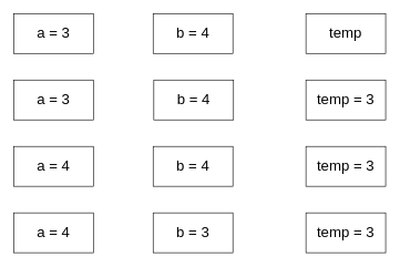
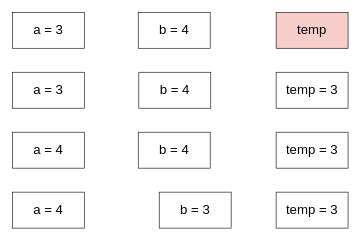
  <mxCell id="0" />
  <mxCell id="1" parent="0" />
  <mxCell id="2" value="a = 3" style="rounded=0;whiteSpace=wrap;html=1;fontSize=22;" parent="1" vertex="1"><mxGeometry x="20" y="20" width="120" height="60" as="geometry" /></mxCell>
  <mxCell id="3" value="&lt;font style=&quot;font-size: 22px&quot;&gt;b = 4&lt;/font&gt;" style="rounded=0;whiteSpace=wrap;html=1;" parent="1" vertex="1"><mxGeometry x="230" y="20" width="120" height="60" as="geometry" /></mxCell>
- <mxCell id="4" value="&lt;p style=&quot;font-size: 22px;&quot;&gt;temp&lt;/p&gt;" style="rounded=0;whiteSpace=wrap;html=1;fontSize=22;" parent="1" vertex="1"><mxGeometry x="460" y="20" width="120" height="60" as="geometry" /></mxCell>
+ <mxCell id="4" value="&lt;p style=&quot;font-size: 22px;&quot;&gt;temp&lt;/p&gt;" style="rounded=0;whiteSpace=wrap;html=1;fontSize=22;fillColor=#f8cecc;" parent="1" vertex="1"><mxGeometry x="460" y="20" width="120" height="60" as="geometry" /></mxCell>
  <mxCell id="5" value="&lt;font style=&quot;font-size: 22px&quot;&gt;b = 4&lt;/font&gt;" style="rounded=0;whiteSpace=wrap;html=1;" parent="1" vertex="1"><mxGeometry x="231" y="120" width="120" height="60" as="geometry" /></mxCell>
  <mxCell id="6" value="&lt;font style=&quot;font-size: 22px&quot;&gt;a = 3&lt;/font&gt;" style="rounded=0;whiteSpace=wrap;html=1;" parent="1" vertex="1"><mxGeometry x="20" y="120" width="120" height="60" as="geometry" /></mxCell>
  <mxCell id="7" value="&lt;font style=&quot;font-size: 22px&quot;&gt;temp = 3&lt;/font&gt;" style="rounded=0;whiteSpace=wrap;html=1;" parent="1" vertex="1"><mxGeometry x="460" y="120" width="120" height="60" as="geometry" /></mxCell>
  <mxCell id="8" value="&lt;font style=&quot;font-size: 22px&quot;&gt;a = 4&lt;/font&gt;" style="rounded=0;whiteSpace=wrap;html=1;" parent="1" vertex="1"><mxGeometry x="20" y="220" width="120" height="60" as="geometry" /></mxCell>
  <mxCell id="9" value="&lt;font style=&quot;font-size: 22px&quot;&gt;b = 4&lt;/font&gt;" style="rounded=0;whiteSpace=wrap;html=1;" parent="1" vertex="1"><mxGeometry x="230" y="220" width="120" height="60" as="geometry" /></mxCell>
  <mxCell id="10" value="&lt;font style=&quot;font-size: 22px&quot;&gt;temp = 3&lt;/font&gt;" style="rounded=0;whiteSpace=wrap;html=1;" parent="1" vertex="1"><mxGeometry x="460" y="220" width="120" height="60" as="geometry" /></mxCell>
  <mxCell id="11" value="&lt;font style=&quot;font-size: 22px&quot;&gt;a = 4&lt;/font&gt;" style="rounded=0;whiteSpace=wrap;html=1;" parent="1" vertex="1"><mxGeometry x="20" y="320" width="120" height="60" as="geometry" /></mxCell>
- <mxCell id="12" value="&lt;font style=&quot;font-size: 22px&quot;&gt;b = 3&lt;/font&gt;" style="rounded=0;whiteSpace=wrap;html=1;" parent="1" vertex="1"><mxGeometry x="230" y="320" width="120" height="60" as="geometry" /></mxCell>
+ <mxCell id="12" value="&lt;font style=&quot;font-size: 22px&quot;&gt;b = 3&lt;/font&gt;" style="rounded=0;whiteSpace=wrap;html=1;" parent="1" vertex="1"><mxGeometry x="265" y="320" width="120" height="60" as="geometry" /></mxCell>
  <mxCell id="13" value="&lt;p style=&quot;line-height: 1.2&quot;&gt;&lt;font style=&quot;font-size: 22px&quot;&gt;temp = 3&lt;/font&gt;&lt;/p&gt;" style="rounded=0;whiteSpace=wrap;html=1;spacing=2;" parent="1" vertex="1"><mxGeometry x="460" y="320" width="120" height="60" as="geometry" /></mxCell>
